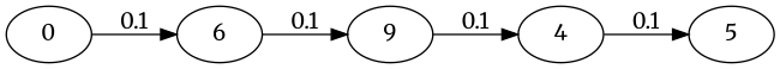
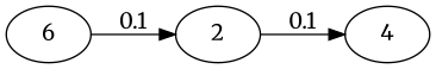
  digraph {
    fontname=Merriweather
    rankdir=LR
    node [fontname=Merriweather]
    edge [fontname=Merriweather]
    n1 [label=6]
-   0
-   2 [label=9]
+   2
    4
-   5
    n1 -> 2 [label=0.1]
-   0 -> n1 [label=0.1]
    2 -> 4 [label=0.1]
-   4 -> 5 [label=0.1]
  }
